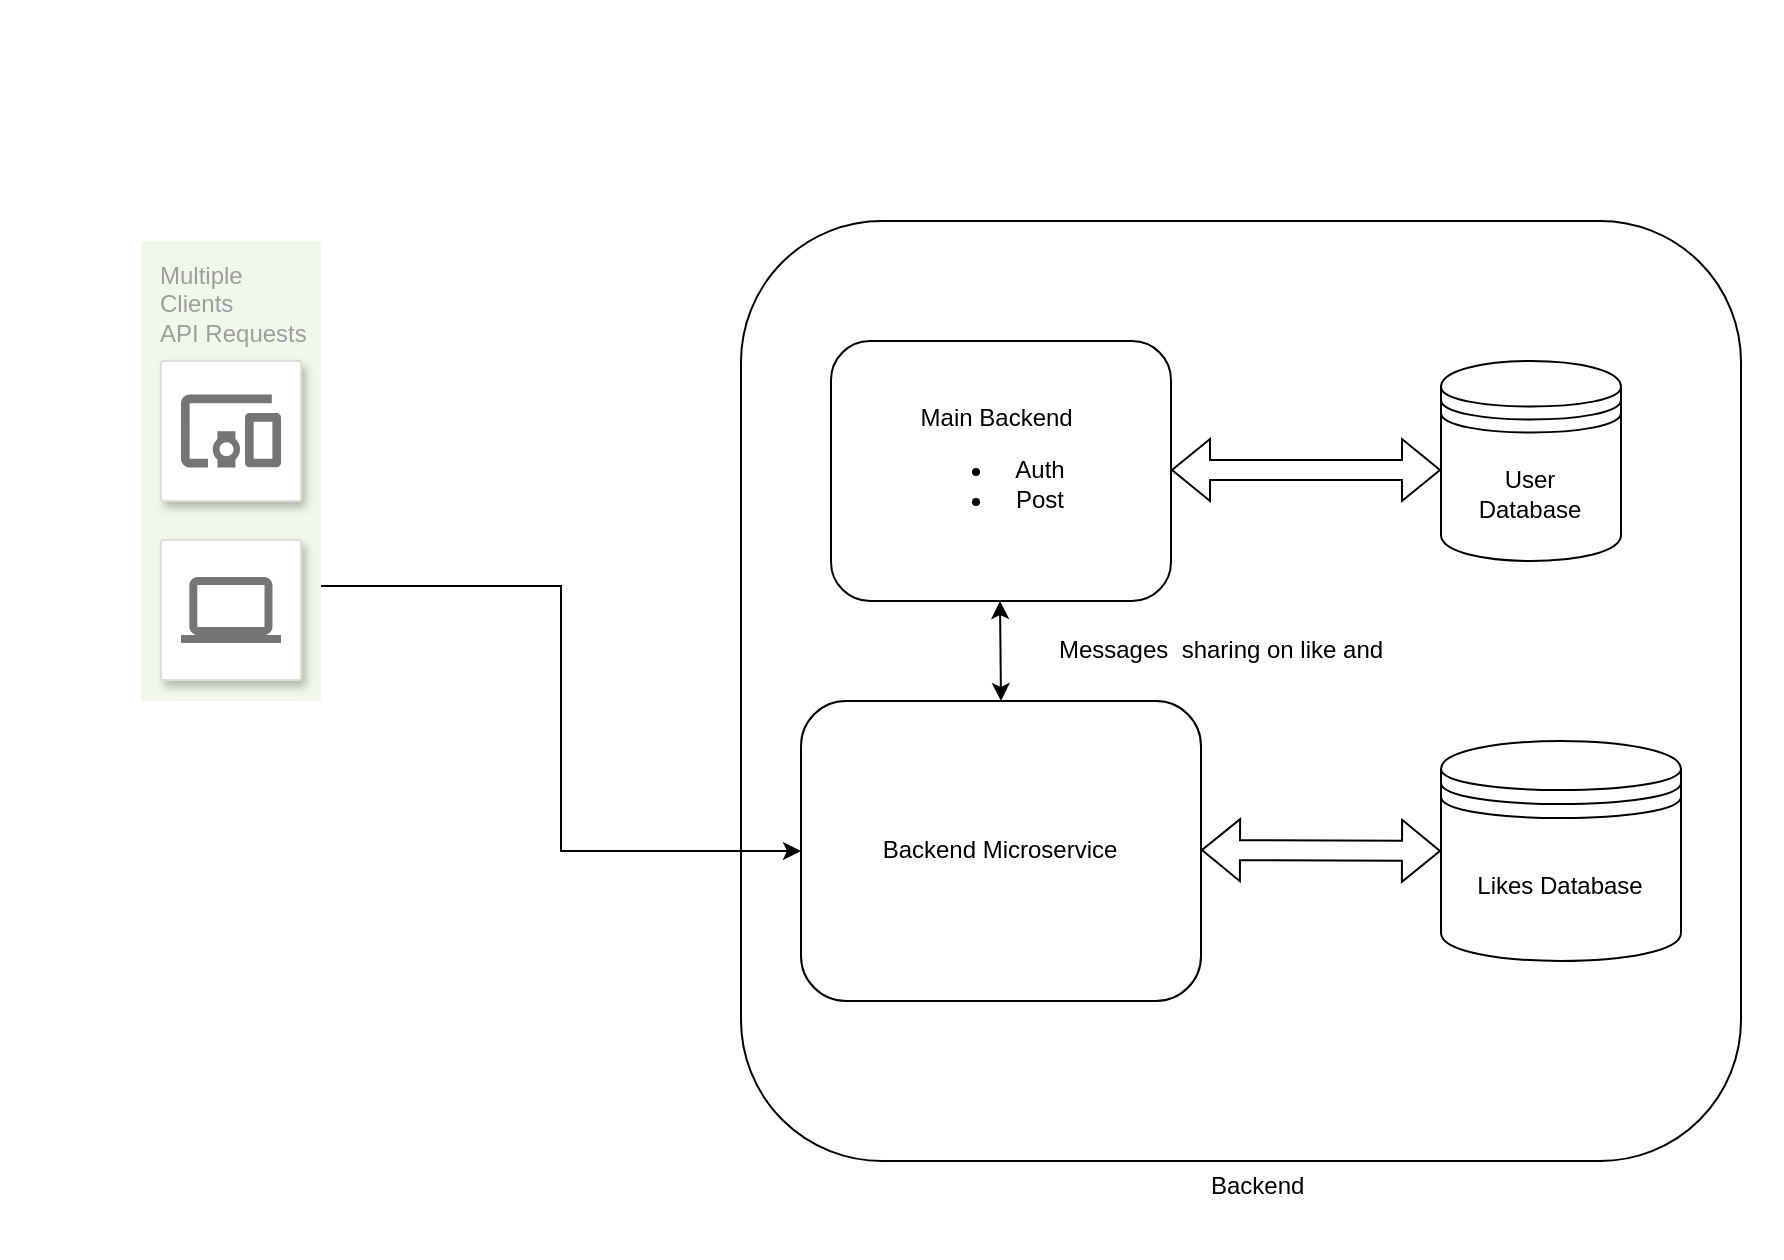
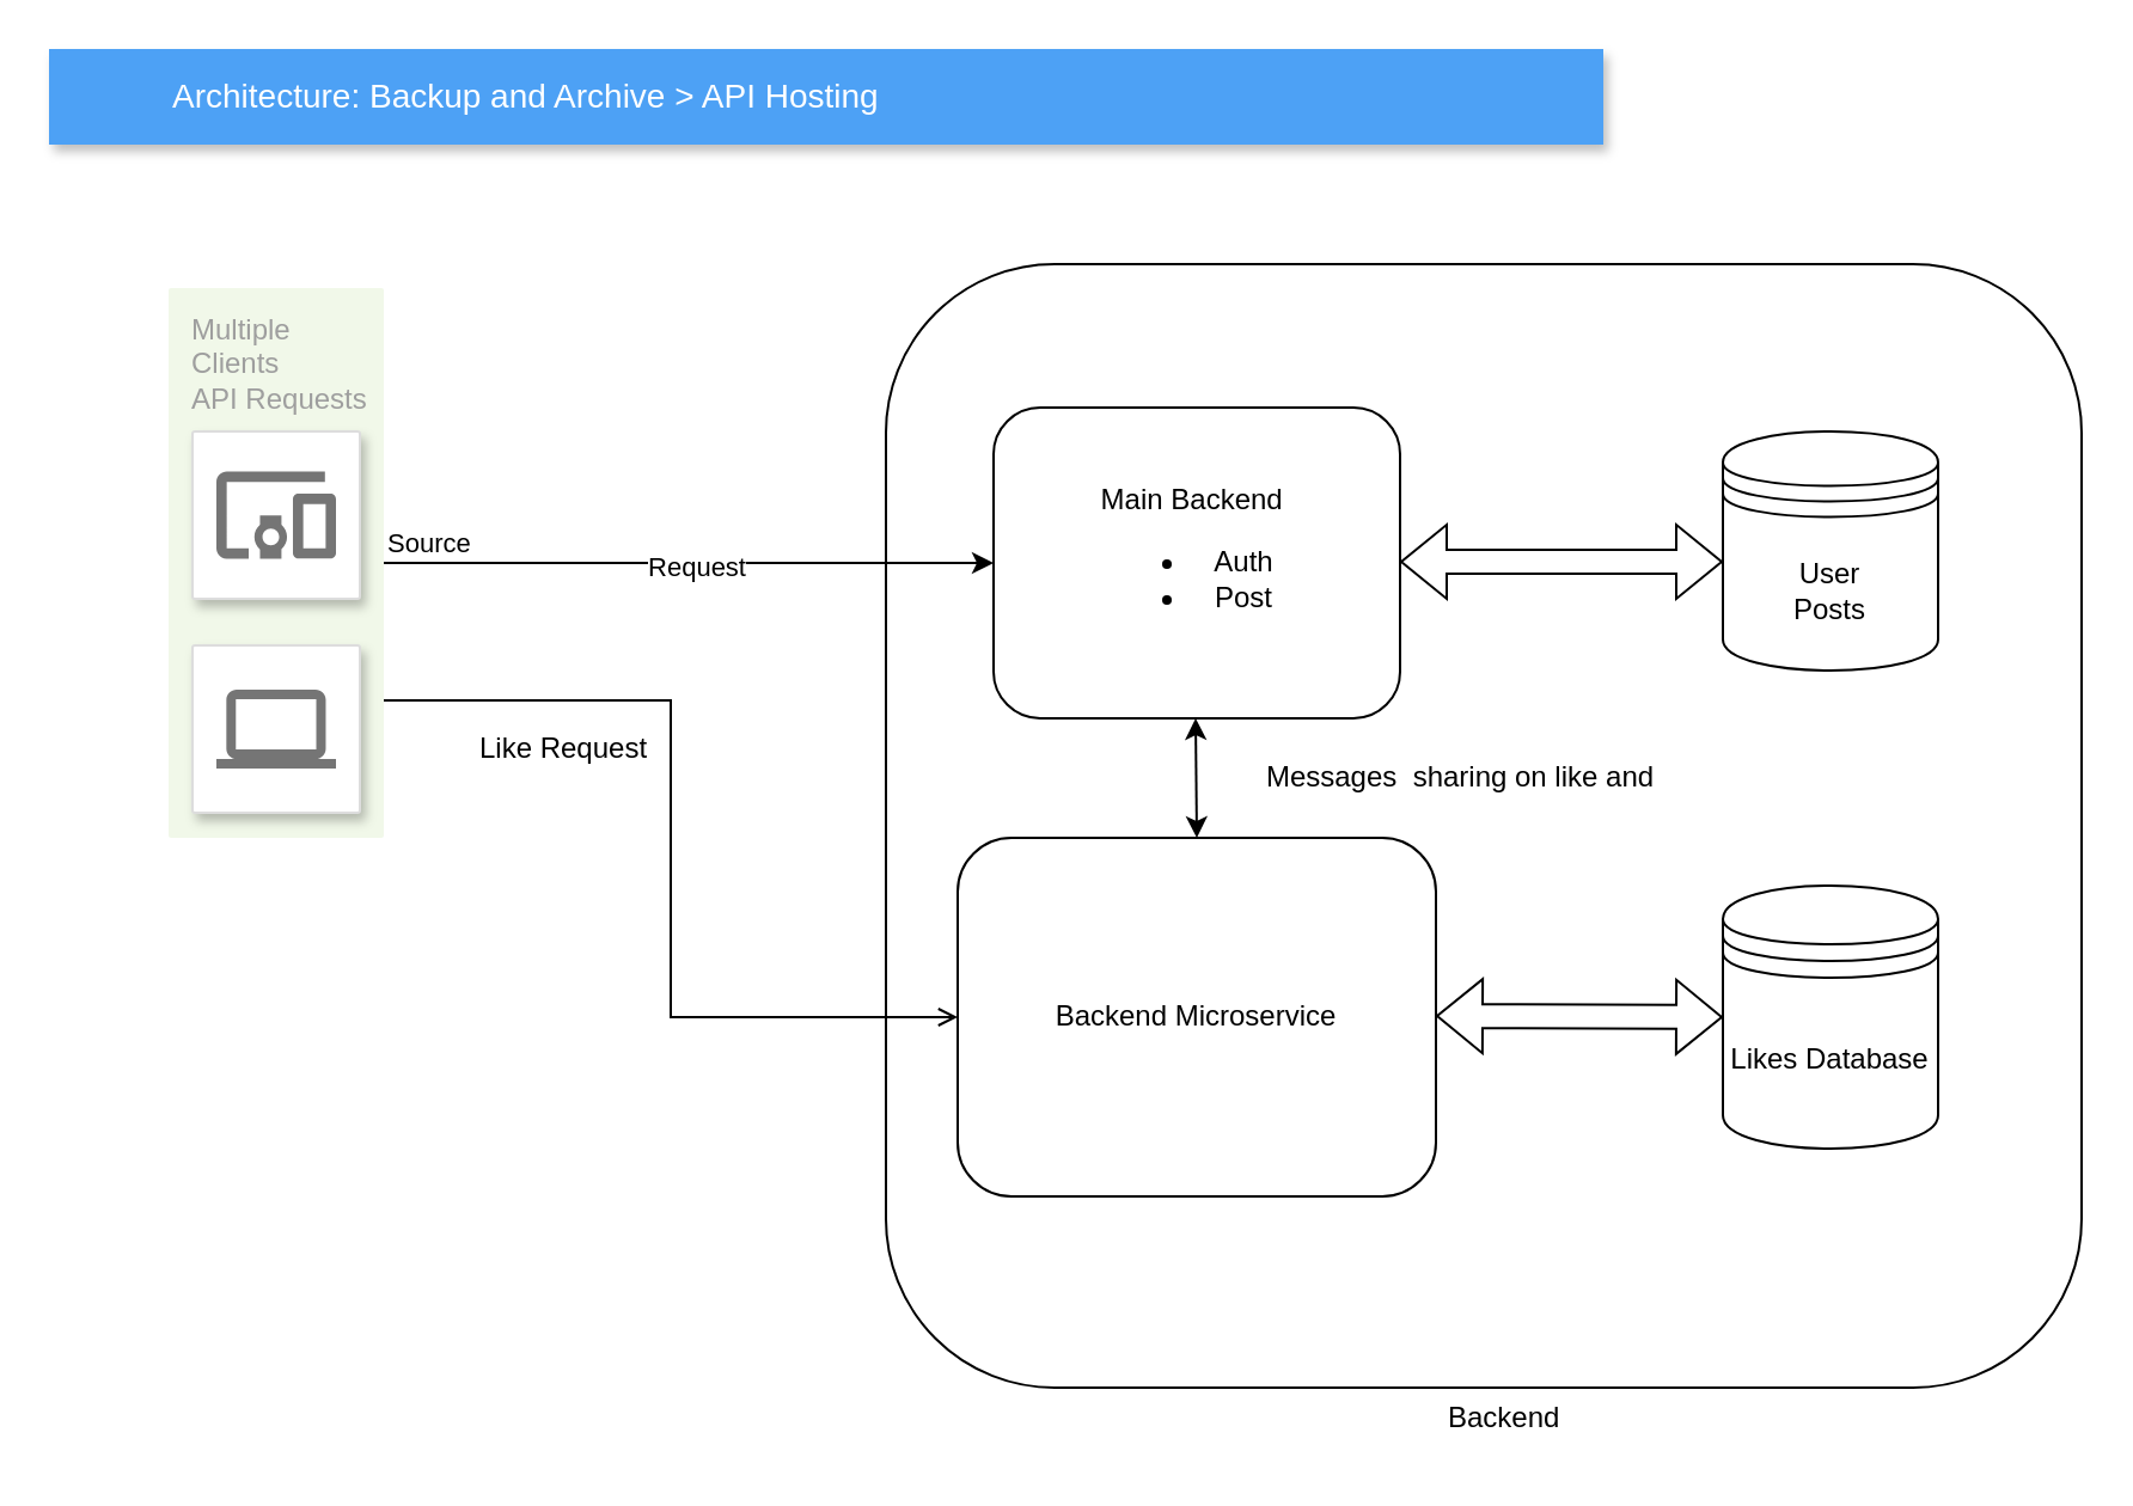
  <mxCell id="0" />
  <mxCell id="1" parent="0" />
- <mxCell id="2" style="edgeStyle=orthogonalEdgeStyle;rounded=0;orthogonalLoop=1;jettySize=auto;html=1;exitX=1;exitY=0.75;exitDx=0;exitDy=0;entryX=0;entryY=0.5;entryDx=0;entryDy=0;" parent="1" source="3" target="15" edge="1"><mxGeometry relative="1" as="geometry" /></mxCell>
+ <mxCell id="2" style="edgeStyle=orthogonalEdgeStyle;rounded=0;orthogonalLoop=1;jettySize=auto;html=1;exitX=1;exitY=0.75;exitDx=0;exitDy=0;entryX=0;entryY=0.5;entryDx=0;entryDy=0;endArrow=open;" parent="1" source="3" target="15" edge="1"><mxGeometry relative="1" as="geometry" /></mxCell>
  <mxCell id="3" value="Multiple&lt;br&gt;Clients&lt;br&gt;API Requests&lt;br&gt;" style="rounded=1;absoluteArcSize=1;arcSize=2;html=1;strokeColor=none;gradientColor=none;shadow=0;dashed=0;fontSize=12;fontColor=#9E9E9E;align=left;verticalAlign=top;spacing=10;spacingTop=-4;fillColor=#F1F8E9;" parent="1" vertex="1"><mxGeometry x="70" y="120" width="90" height="230" as="geometry" /></mxCell>
+ <mxCell id="4" value="Architecture: Backup and Archive &amp;gt; API Hosting" style="fillColor=#4DA1F5;strokeColor=none;shadow=1;gradientColor=none;fontSize=14;align=left;spacingLeft=50;fontColor=#ffffff;html=1;" parent="1" vertex="1"><mxGeometry x="20" y="20" width="650" height="40" as="geometry" /></mxCell>
  <mxCell id="5" value="" style="strokeColor=#dddddd;fillColor=#ffffff;shadow=1;strokeWidth=1;rounded=1;absoluteArcSize=1;arcSize=2;labelPosition=center;verticalLabelPosition=middle;align=center;verticalAlign=bottom;spacingLeft=0;fontColor=#999999;fontSize=12;whiteSpace=wrap;spacingBottom=2;html=1;" parent="1" vertex="1"><mxGeometry x="80" y="180" width="70" height="70" as="geometry" /></mxCell>
  <mxCell id="6" value="" style="dashed=0;connectable=0;html=1;fillColor=#757575;strokeColor=none;shape=mxgraph.gcp2.mobile_devices;part=1;" parent="5" vertex="1"><mxGeometry x="0.5" width="50" height="36.5" relative="1" as="geometry"><mxPoint x="-25" y="16.75" as="offset" /></mxGeometry></mxCell>
  <mxCell id="7" value="" style="strokeColor=#dddddd;fillColor=#ffffff;shadow=1;strokeWidth=1;rounded=1;absoluteArcSize=1;arcSize=2;labelPosition=center;verticalLabelPosition=middle;align=center;verticalAlign=bottom;spacingLeft=0;fontColor=#999999;fontSize=12;whiteSpace=wrap;spacingBottom=2;html=1;" parent="1" vertex="1"><mxGeometry x="80" y="269.5" width="70" height="70" as="geometry" /></mxCell>
  <mxCell id="8" value="" style="dashed=0;connectable=0;html=1;fillColor=#757575;strokeColor=none;shape=mxgraph.gcp2.laptop;part=1;" parent="7" vertex="1"><mxGeometry x="0.5" width="50" height="33" relative="1" as="geometry"><mxPoint x="-25" y="18.5" as="offset" /></mxGeometry></mxCell>
+ <mxCell id="9" value="" style="endArrow=classic;html=1;rounded=0;exitX=1;exitY=0.5;exitDx=0;exitDy=0;" parent="1" source="3" target="13" edge="1"><mxGeometry relative="1" as="geometry"><mxPoint x="220" y="280" as="sourcePoint" /><mxPoint x="200" y="235" as="targetPoint" /></mxGeometry></mxCell>
+ <mxCell id="10" value="Label" style="edgeLabel;resizable=0;html=1;align=center;verticalAlign=middle;" parent="9" connectable="0" vertex="1"><mxGeometry relative="1" as="geometry" /></mxCell>
+ <mxCell id="11" value="Source" style="edgeLabel;resizable=0;html=1;align=left;verticalAlign=bottom;" parent="9" connectable="0" vertex="1"><mxGeometry x="-1" relative="1" as="geometry" /></mxCell>
+ <mxCell id="12" value="Request" style="edgeLabel;html=1;align=center;verticalAlign=middle;resizable=0;points=[];" parent="9" vertex="1" connectable="0"><mxGeometry x="0.023" y="-1" relative="1" as="geometry"><mxPoint as="offset" /></mxGeometry></mxCell>
  <mxCell id="13" value="Main Backend&amp;nbsp;&lt;br&gt;&lt;ul&gt;&lt;li&gt;Auth&lt;/li&gt;&lt;li&gt;Post&lt;/li&gt;&lt;/ul&gt;" style="rounded=1;whiteSpace=wrap;html=1;fillColor=default;glass=0;" parent="1" vertex="1"><mxGeometry x="415" y="170" width="170" height="130" as="geometry" /></mxCell>
  <mxCell id="14" value="" style="rounded=1;whiteSpace=wrap;html=1;fillColor=none;" parent="1" vertex="1"><mxGeometry x="370" y="110" width="500" height="470" as="geometry" /></mxCell>
  <mxCell id="15" value="Backend Microservice" style="rounded=1;whiteSpace=wrap;html=1;fillColor=default;" parent="1" vertex="1"><mxGeometry x="400" y="350" width="200" height="150" as="geometry" /></mxCell>
  <mxCell id="16" value="" style="endArrow=classic;startArrow=classic;html=1;rounded=0;" parent="1" edge="1"><mxGeometry width="50" height="50" relative="1" as="geometry"><mxPoint x="500" y="350" as="sourcePoint" /><mxPoint x="499.5" y="300" as="targetPoint" /><Array as="points" /></mxGeometry></mxCell>
- <mxCell id="17" value="Likes Database" style="shape=datastore;whiteSpace=wrap;html=1;" parent="1" vertex="1"><mxGeometry x="720" y="370" width="120" height="110" as="geometry" /></mxCell>
- <mxCell id="18" value="User&lt;br&gt;Database" style="shape=datastore;whiteSpace=wrap;html=1;" parent="1" vertex="1"><mxGeometry x="720" y="180" width="90" height="100" as="geometry" /></mxCell>
+ <mxCell id="17" value="Likes Database" style="shape=datastore;whiteSpace=wrap;html=1;" parent="1" vertex="1"><mxGeometry x="720" y="370" width="90" height="110" as="geometry" /></mxCell>
+ <mxCell id="18" value="User&lt;br&gt;Posts" style="shape=datastore;whiteSpace=wrap;html=1;" parent="1" vertex="1"><mxGeometry x="720" y="180" width="90" height="100" as="geometry" /></mxCell>
  <mxCell id="19" value="" style="shape=flexArrow;endArrow=classic;startArrow=classic;html=1;rounded=0;" parent="1" edge="1"><mxGeometry width="100" height="100" relative="1" as="geometry"><mxPoint x="585" y="234.5" as="sourcePoint" /><mxPoint x="720" y="234.5" as="targetPoint" /><Array as="points" /></mxGeometry></mxCell>
  <mxCell id="20" value="" style="shape=flexArrow;endArrow=classic;startArrow=classic;html=1;rounded=0;entryX=0;entryY=0.5;entryDx=0;entryDy=0;" parent="1" target="17" edge="1"><mxGeometry width="100" height="100" relative="1" as="geometry"><mxPoint x="600" y="424.5" as="sourcePoint" /><mxPoint x="710" y="425" as="targetPoint" /><Array as="points" /></mxGeometry></mxCell>
  <mxCell id="21" value="Messages&amp;nbsp; sharing on like and&lt;br&gt;" style="text;html=1;align=center;verticalAlign=middle;resizable=0;points=[];autosize=1;strokeColor=none;fillColor=none;" parent="1" vertex="1"><mxGeometry x="510" y="310" width="200" height="30" as="geometry" /></mxCell>
+ <mxCell id="22" value="Like Request" style="text;html=1;align=center;verticalAlign=middle;resizable=0;points=[];autosize=1;strokeColor=none;fillColor=none;" parent="1" vertex="1"><mxGeometry x="190" y="298" width="90" height="30" as="geometry" /></mxCell>
  <mxCell id="23" value="Backend&amp;nbsp;" style="text;html=1;align=center;verticalAlign=middle;resizable=0;points=[];autosize=1;strokeColor=none;fillColor=none;" parent="1" vertex="1"><mxGeometry x="595" y="578" width="70" height="30" as="geometry" /></mxCell>
